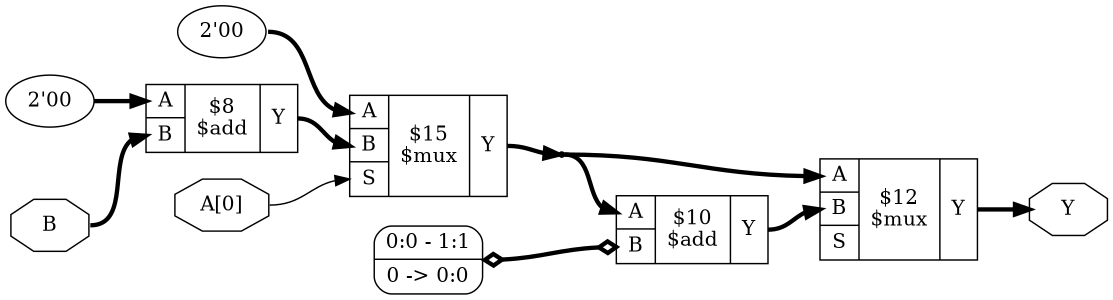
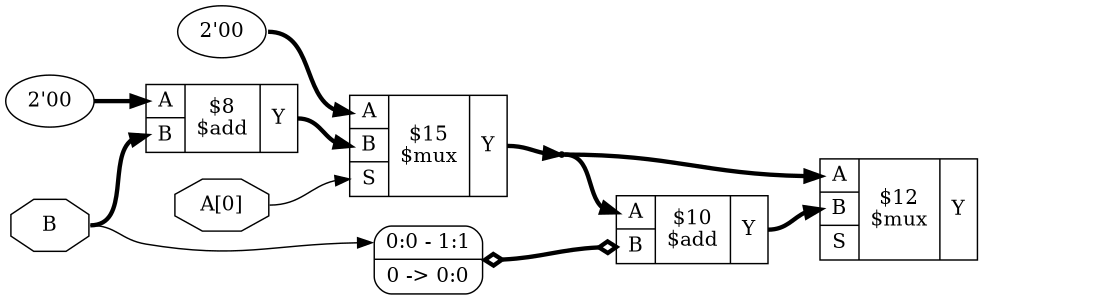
  digraph {
    rankdir=LR
    remincross=true
    node [shape=record]
    edge [color=black headport="p8:w" tailport=e style="setlinewidth(3)"]
    n1 [color=black fontcolor=black label="A[0]" shape=octagon]
    c13 [label="{{<p8> A|<p6> B|<p11> S}|$15\n$mux|{<p7> Y}}"]
    n2 [shape=point]
    c12 [label="{{<p8> A|<p6> B|<p11> S}|$12\n$mux|{<p7> Y}}"]
-   n7 [color=black fontcolor=black label=Y shape=octagon]
    n6 [color=black fontcolor=black label=B shape=octagon]
    x0 [label="<s1> 0:0 - 1:1 |0 -&gt; 0:0 " style=rounded]
    c10 [label="{{<p8> A|<p6> B}|$8\n$add|{<p7> Y}}"]
    c9 [label="{{<p8> A|<p6> B}|$10\n$add|{<p7> Y}}"]
    v1 [label="2'00" shape=""]
    v2 [label="2'00" shape=""]
    n1 -> c13 [headport="p11:w" style=""]
    c13 -> n2 [headport=w tailport="p7:e"]
    n2 -> c12
    n2 -> c9
-   c12 -> n7 [headport=w tailport="p7:e"]
+   n6 -> x0 [headport="s1:w" style=""]
    n6 -> c10 [headport="p6:w"]
    x0 -> c9 [arrowhead=odiamond arrowtail=odiamond dir=both headport="p6:w"]
    c10 -> c13 [headport="p6:w" tailport="p7:e"]
    c9 -> c12 [headport="p6:w" tailport="p7:e"]
    v1 -> c10
    v2 -> c13
  }
